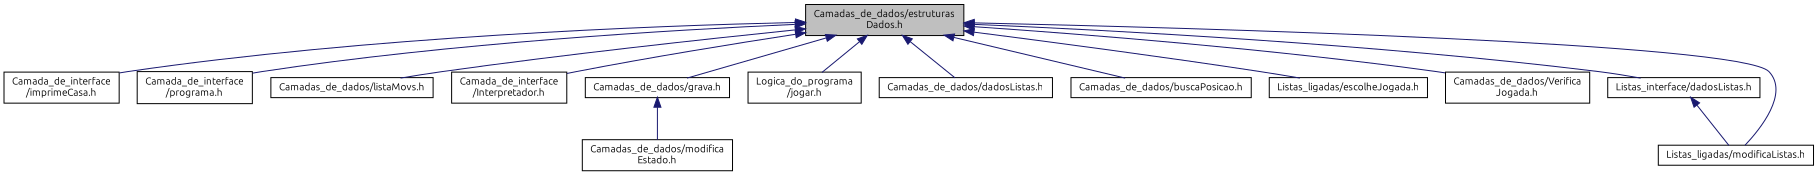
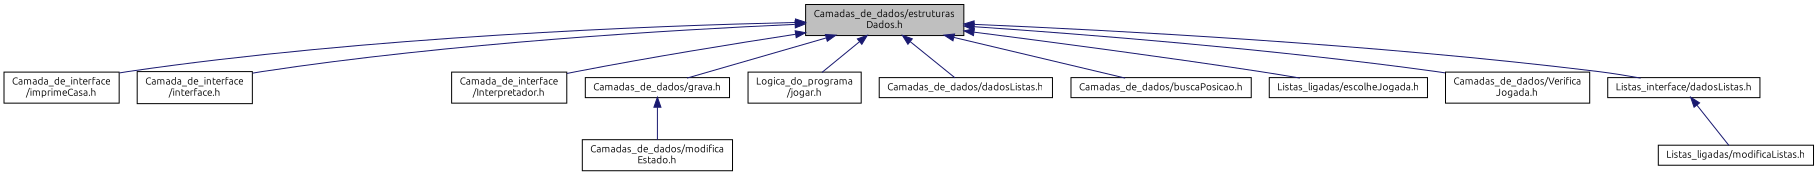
  digraph {
    fontname=Ubuntu
    node [color=black fillcolor=white fontname=Ubuntu fontsize=10 shape=record style=filled]
    edge [color=midnightblue dir=back fontname=Ubuntu fontsize=10 labelfontname=Helvetica labelfontsize=10 style=solid]
    n1 [fillcolor=grey75 fontcolor=black height=0.2 label="Camadas_de_dados/estruturas\lDados.h" width=0.4]
    n2 [height=0.2 label="Camada_de_interface\l/imprimeCasa.h" width=0.4]
-   n3 [height=0.2 label="Camada_de_interface\l/programa.h" width=0.4]
-   n4 [height=0.2 label="Camadas_de_dados/listaMovs.h" width=0.4]
+   n3 [height=0.2 label="Camada_de_interface\l/interface.h" width=0.4]
    n5 [height=0.2 label="Camada_de_interface\l/Interpretador.h" width=0.4]
    n6 [height=0.2 label="Camadas_de_dados/grava.h" width=0.4]
    n7 [height=0.2 label="Logica_do_programa\l/jogar.h" width=0.4]
    n8 [height=0.2 label="Camadas_de_dados/dadosListas.h" width=0.4]
    n9 [height=0.2 label="Camadas_de_dados/buscaPosicao.h" width=0.4]
    n10 [height=0.2 label="Listas_ligadas/escolheJogada.h" width=0.4]
    n11 [height=0.2 label="Camadas_de_dados/Verifica\lJogada.h" width=0.4]
    n12 [height=0.2 label="Listas_interface/dadosListas.h" width=0.4]
    n13 [height=0.2 label="Listas_ligadas/modificaListas.h" width=0.4]
    n14 [height=0.2 label="Camadas_de_dados/modifica\lEstado.h" width=0.4]
    n1 -> n2
    n1 -> n3
-   n1 -> n4
    n1 -> n5
    n1 -> n6
    n1 -> n7
    n1 -> n8
    n1 -> n9
    n1 -> n10
    n1 -> n11
    n1 -> n12
-   n1 -> n13
    n6 -> n14
    n12 -> n13
  }
